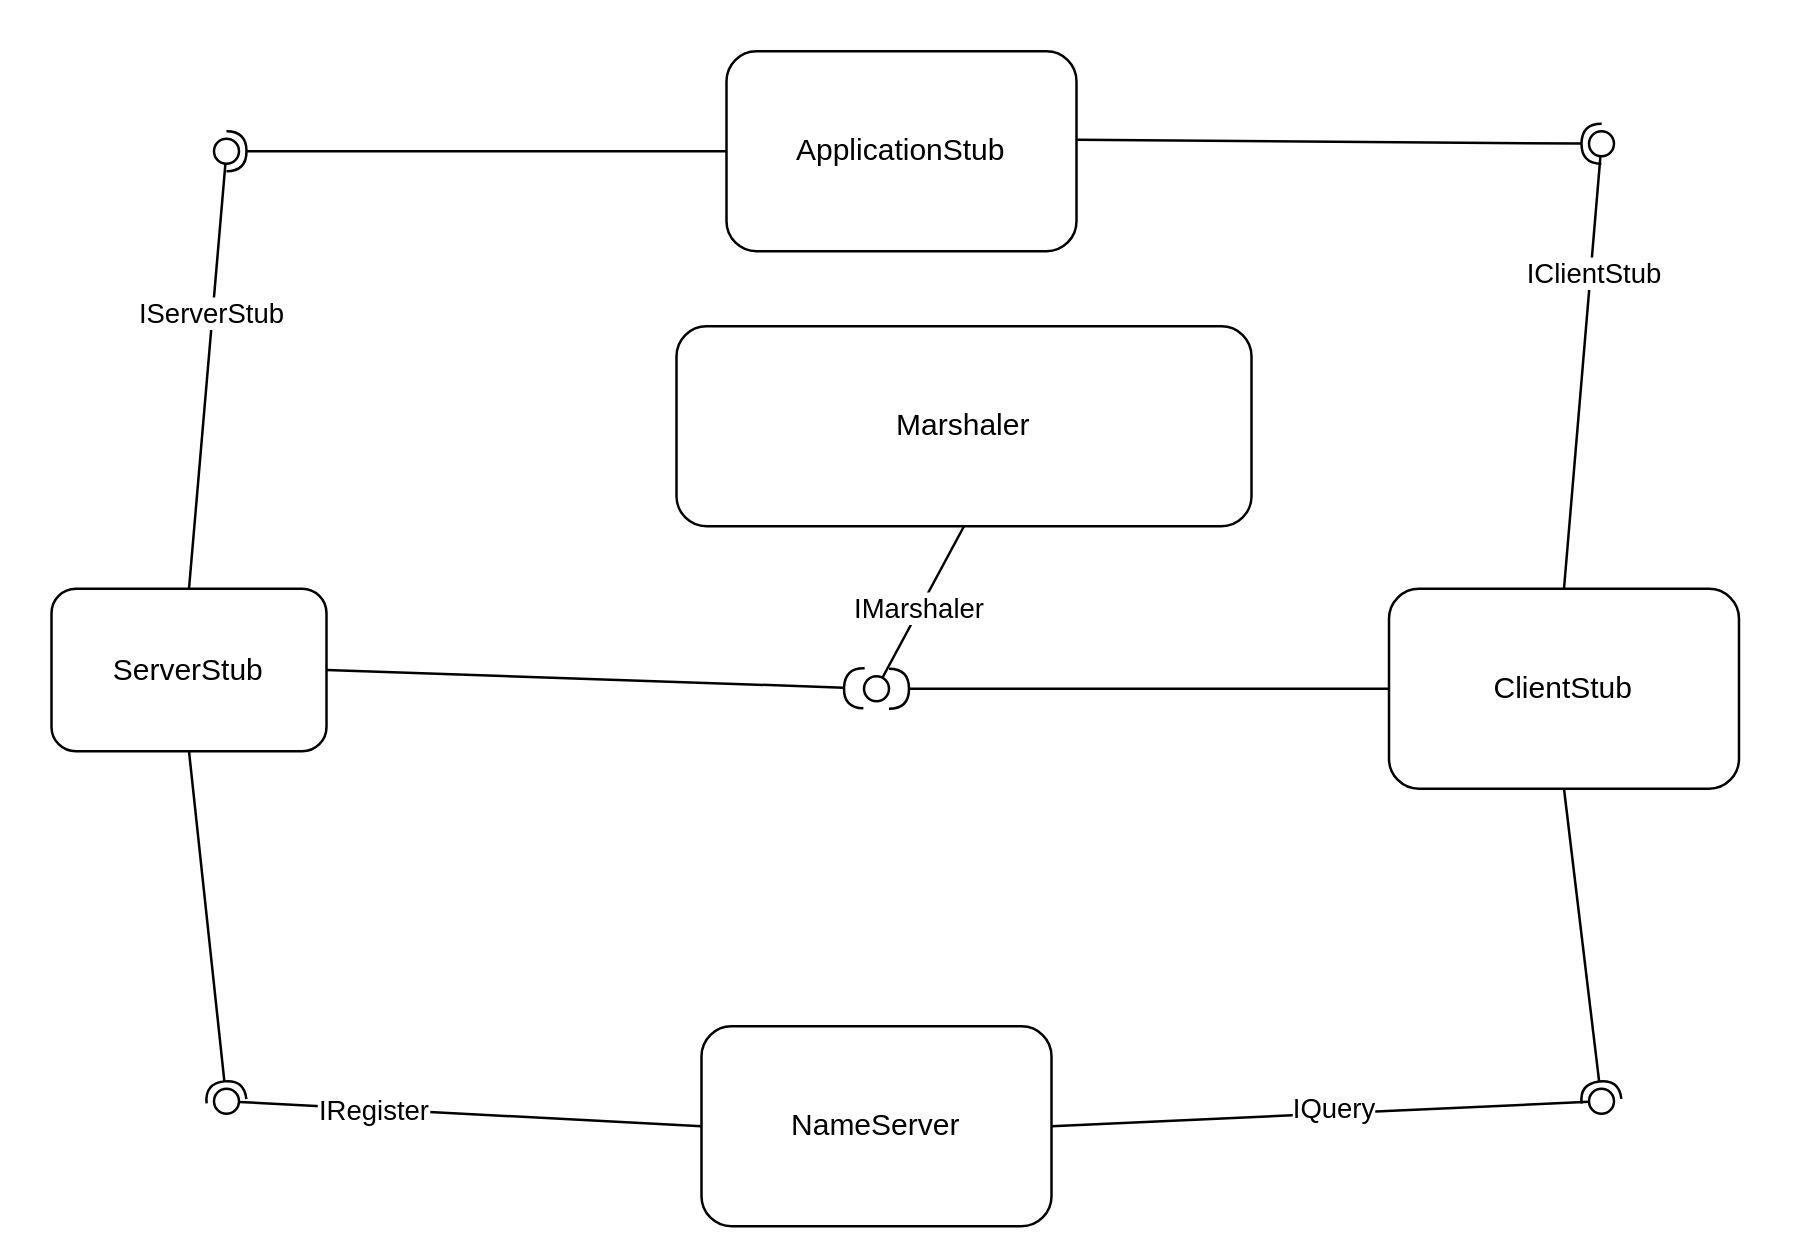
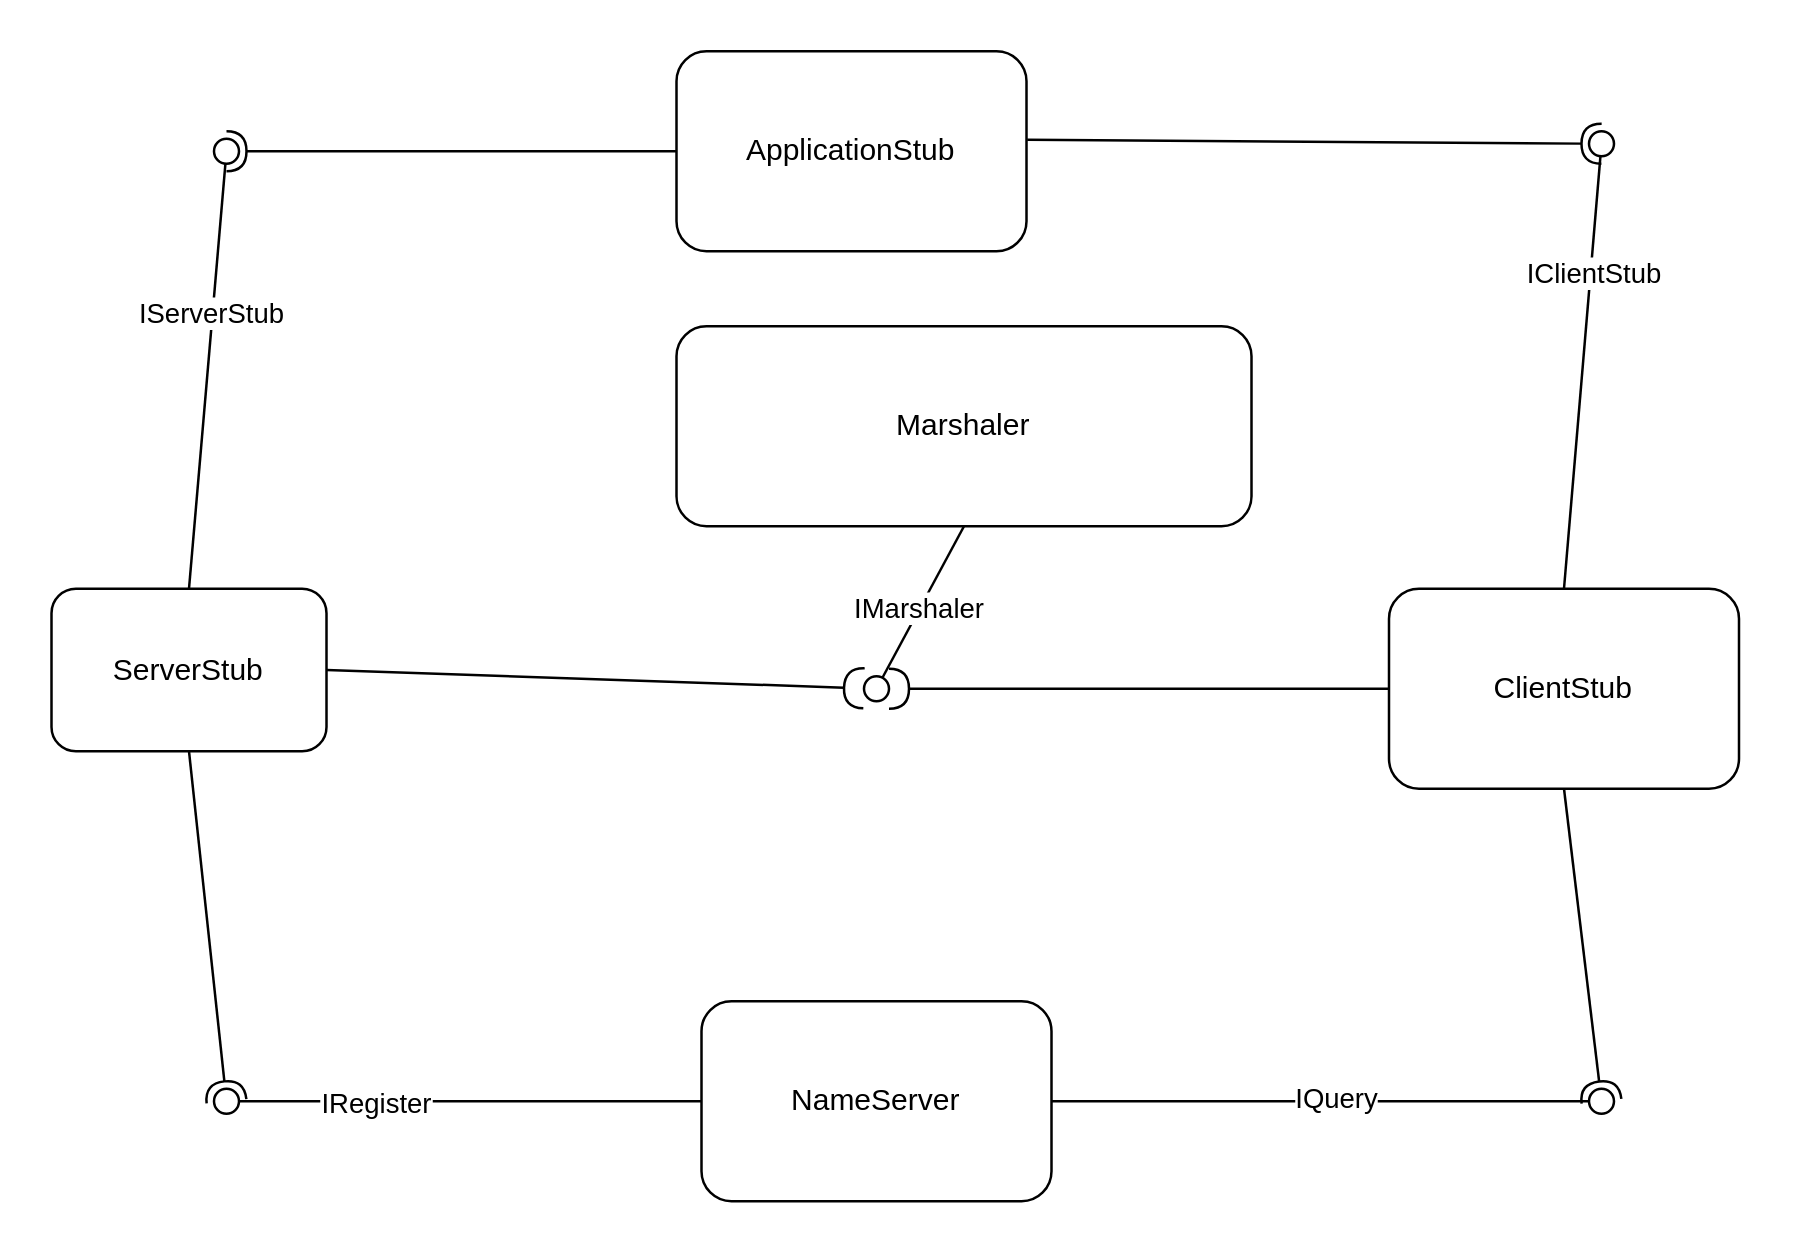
  <mxCell id="0" />
  <mxCell id="1" parent="0" />
- <mxCell id="2" value="NameServer" style="rounded=1;whiteSpace=wrap;html=1;" vertex="1" parent="1"><mxGeometry x="280" y="410" width="140" height="80" as="geometry" /></mxCell>
+ <mxCell id="2" value="NameServer" style="rounded=1;whiteSpace=wrap;html=1;" vertex="1" parent="1"><mxGeometry x="280" y="400" width="140" height="80" as="geometry" /></mxCell>
  <mxCell id="3" value="ServerStub" style="rounded=1;whiteSpace=wrap;html=1;" vertex="1" parent="1"><mxGeometry x="20" y="235" width="110" height="65" as="geometry" /></mxCell>
  <mxCell id="4" value="ClientStub" style="rounded=1;whiteSpace=wrap;html=1;" vertex="1" parent="1"><mxGeometry x="555" y="235" width="140" height="80" as="geometry" /></mxCell>
  <mxCell id="5" value="Marshaler" style="rounded=1;whiteSpace=wrap;html=1;" vertex="1" parent="1"><mxGeometry x="270" y="130" width="230" height="80" as="geometry" /></mxCell>
- <mxCell id="6" value="ApplicationStub" style="rounded=1;whiteSpace=wrap;html=1;" vertex="1" parent="1"><mxGeometry x="290" y="20" width="140" height="80" as="geometry" /></mxCell>
+ <mxCell id="6" value="ApplicationStub" style="rounded=1;whiteSpace=wrap;html=1;" vertex="1" parent="1"><mxGeometry x="270" y="20" width="140" height="80" as="geometry" /></mxCell>
  <mxCell id="7" value="" style="rounded=0;orthogonalLoop=1;jettySize=auto;html=1;endArrow=none;endFill=0;sketch=0;sourcePerimeterSpacing=0;targetPerimeterSpacing=0;exitX=0.5;exitY=1;exitDx=0;exitDy=0;" edge="1" target="10" parent="1" source="5"><mxGeometry relative="1" as="geometry"><mxPoint x="340" y="335" as="sourcePoint" /></mxGeometry></mxCell>
  <mxCell id="8" value="IMarshaler" style="edgeLabel;html=1;align=center;verticalAlign=middle;resizable=0;points=[];" vertex="1" connectable="0" parent="7"><mxGeometry x="0.118" y="-1" relative="1" as="geometry"><mxPoint as="offset" /></mxGeometry></mxCell>
  <mxCell id="9" value="" style="rounded=0;orthogonalLoop=1;jettySize=auto;html=1;endArrow=halfCircle;endFill=0;endSize=6;strokeWidth=1;sketch=0;exitX=0;exitY=0.5;exitDx=0;exitDy=0;" edge="1" target="10" parent="1" source="4"><mxGeometry relative="1" as="geometry"><mxPoint x="380" y="335" as="sourcePoint" /><mxPoint x="380" y="290" as="targetPoint" /><Array as="points" /></mxGeometry></mxCell>
  <mxCell id="10" value="" style="ellipse;whiteSpace=wrap;html=1;align=center;aspect=fixed;resizable=0;points=[];outlineConnect=0;sketch=0;" vertex="1" parent="1"><mxGeometry x="345" y="270" width="10" height="10" as="geometry" /></mxCell>
  <mxCell id="11" value="" style="rounded=0;orthogonalLoop=1;jettySize=auto;html=1;endArrow=none;endFill=0;sketch=0;sourcePerimeterSpacing=0;targetPerimeterSpacing=0;exitX=1;exitY=0.5;exitDx=0;exitDy=0;" edge="1" target="14" parent="1" source="2"><mxGeometry relative="1" as="geometry"><mxPoint x="340" y="335" as="sourcePoint" /></mxGeometry></mxCell>
  <mxCell id="12" value="IQuery" style="edgeLabel;html=1;align=center;verticalAlign=middle;resizable=0;points=[];" vertex="1" connectable="0" parent="11"><mxGeometry x="0.05" y="2" relative="1" as="geometry"><mxPoint as="offset" /></mxGeometry></mxCell>
  <mxCell id="13" value="" style="rounded=0;orthogonalLoop=1;jettySize=auto;html=1;endArrow=halfCircle;endFill=0;entryX=0.5;entryY=0.5;endSize=6;strokeWidth=1;sketch=0;exitX=0.5;exitY=1;exitDx=0;exitDy=0;" edge="1" target="14" parent="1" source="4"><mxGeometry relative="1" as="geometry"><mxPoint x="380" y="335" as="sourcePoint" /></mxGeometry></mxCell>
  <mxCell id="14" value="" style="ellipse;whiteSpace=wrap;html=1;align=center;aspect=fixed;resizable=0;points=[];outlineConnect=0;sketch=0;" vertex="1" parent="1"><mxGeometry x="635" y="435" width="10" height="10" as="geometry" /></mxCell>
  <mxCell id="15" value="" style="rounded=0;orthogonalLoop=1;jettySize=auto;html=1;endArrow=halfCircle;endFill=0;endSize=6;strokeWidth=1;sketch=0;exitX=1;exitY=0.5;exitDx=0;exitDy=0;" edge="1" parent="1" source="3" target="10"><mxGeometry relative="1" as="geometry"><mxPoint x="193" y="320" as="sourcePoint" /><mxPoint x="348" y="275" as="targetPoint" /><Array as="points" /></mxGeometry></mxCell>
  <mxCell id="16" value="" style="rounded=0;orthogonalLoop=1;jettySize=auto;html=1;endArrow=none;endFill=0;sketch=0;sourcePerimeterSpacing=0;targetPerimeterSpacing=0;exitX=0;exitY=0.5;exitDx=0;exitDy=0;" edge="1" target="19" parent="1" source="2"><mxGeometry relative="1" as="geometry"><mxPoint x="320" y="385" as="sourcePoint" /></mxGeometry></mxCell>
  <mxCell id="17" value="IRegister" style="edgeLabel;html=1;align=center;verticalAlign=middle;resizable=0;points=[];" vertex="1" connectable="0" parent="16"><mxGeometry x="0.421" relative="1" as="geometry"><mxPoint as="offset" /></mxGeometry></mxCell>
  <mxCell id="18" value="" style="rounded=0;orthogonalLoop=1;jettySize=auto;html=1;endArrow=halfCircle;endFill=0;entryX=0.5;entryY=0.5;endSize=6;strokeWidth=1;sketch=0;exitX=0.5;exitY=1;exitDx=0;exitDy=0;" edge="1" target="19" parent="1" source="3"><mxGeometry relative="1" as="geometry"><mxPoint x="360" y="385" as="sourcePoint" /></mxGeometry></mxCell>
  <mxCell id="19" value="" style="ellipse;whiteSpace=wrap;html=1;align=center;aspect=fixed;resizable=0;points=[];outlineConnect=0;sketch=0;" vertex="1" parent="1"><mxGeometry x="85" y="435" width="10" height="10" as="geometry" /></mxCell>
  <mxCell id="20" value="" style="rounded=0;orthogonalLoop=1;jettySize=auto;html=1;endArrow=none;endFill=0;sketch=0;sourcePerimeterSpacing=0;targetPerimeterSpacing=0;exitX=0.5;exitY=0;exitDx=0;exitDy=0;" edge="1" target="23" parent="1" source="4"><mxGeometry relative="1" as="geometry"><mxPoint x="330" y="435" as="sourcePoint" /></mxGeometry></mxCell>
  <mxCell id="21" value="IClientStub" style="edgeLabel;html=1;align=center;verticalAlign=middle;resizable=0;points=[];" vertex="1" connectable="0" parent="20"><mxGeometry x="0.468" y="-1" relative="1" as="geometry"><mxPoint as="offset" /></mxGeometry></mxCell>
  <mxCell id="22" value="" style="rounded=0;orthogonalLoop=1;jettySize=auto;html=1;endArrow=halfCircle;endFill=0;entryX=0.5;entryY=0.5;endSize=6;strokeWidth=1;sketch=0;exitX=1.002;exitY=0.443;exitDx=0;exitDy=0;exitPerimeter=0;" edge="1" target="23" parent="1" source="6"><mxGeometry relative="1" as="geometry"><mxPoint x="370" y="435" as="sourcePoint" /></mxGeometry></mxCell>
  <mxCell id="23" value="" style="ellipse;whiteSpace=wrap;html=1;align=center;aspect=fixed;resizable=0;points=[];outlineConnect=0;sketch=0;" vertex="1" parent="1"><mxGeometry x="635" y="52" width="10" height="10" as="geometry" /></mxCell>
  <mxCell id="24" value="" style="rounded=0;orthogonalLoop=1;jettySize=auto;html=1;endArrow=none;endFill=0;sketch=0;sourcePerimeterSpacing=0;targetPerimeterSpacing=0;exitX=0.5;exitY=0;exitDx=0;exitDy=0;" edge="1" target="27" parent="1" source="3"><mxGeometry relative="1" as="geometry"><mxPoint x="330" y="435" as="sourcePoint" /></mxGeometry></mxCell>
  <mxCell id="25" value="IServerStub" style="edgeLabel;html=1;align=center;verticalAlign=middle;resizable=0;points=[];" vertex="1" connectable="0" parent="24"><mxGeometry x="0.306" y="1" relative="1" as="geometry"><mxPoint as="offset" /></mxGeometry></mxCell>
  <mxCell id="26" value="" style="rounded=0;orthogonalLoop=1;jettySize=auto;html=1;endArrow=halfCircle;endFill=0;entryX=0.5;entryY=0.5;endSize=6;strokeWidth=1;sketch=0;exitX=0;exitY=0.5;exitDx=0;exitDy=0;" edge="1" target="27" parent="1" source="6"><mxGeometry relative="1" as="geometry"><mxPoint x="370" y="435" as="sourcePoint" /></mxGeometry></mxCell>
  <mxCell id="27" value="" style="ellipse;whiteSpace=wrap;html=1;align=center;aspect=fixed;resizable=0;points=[];outlineConnect=0;sketch=0;" vertex="1" parent="1"><mxGeometry x="85" y="55" width="10" height="10" as="geometry" /></mxCell>
